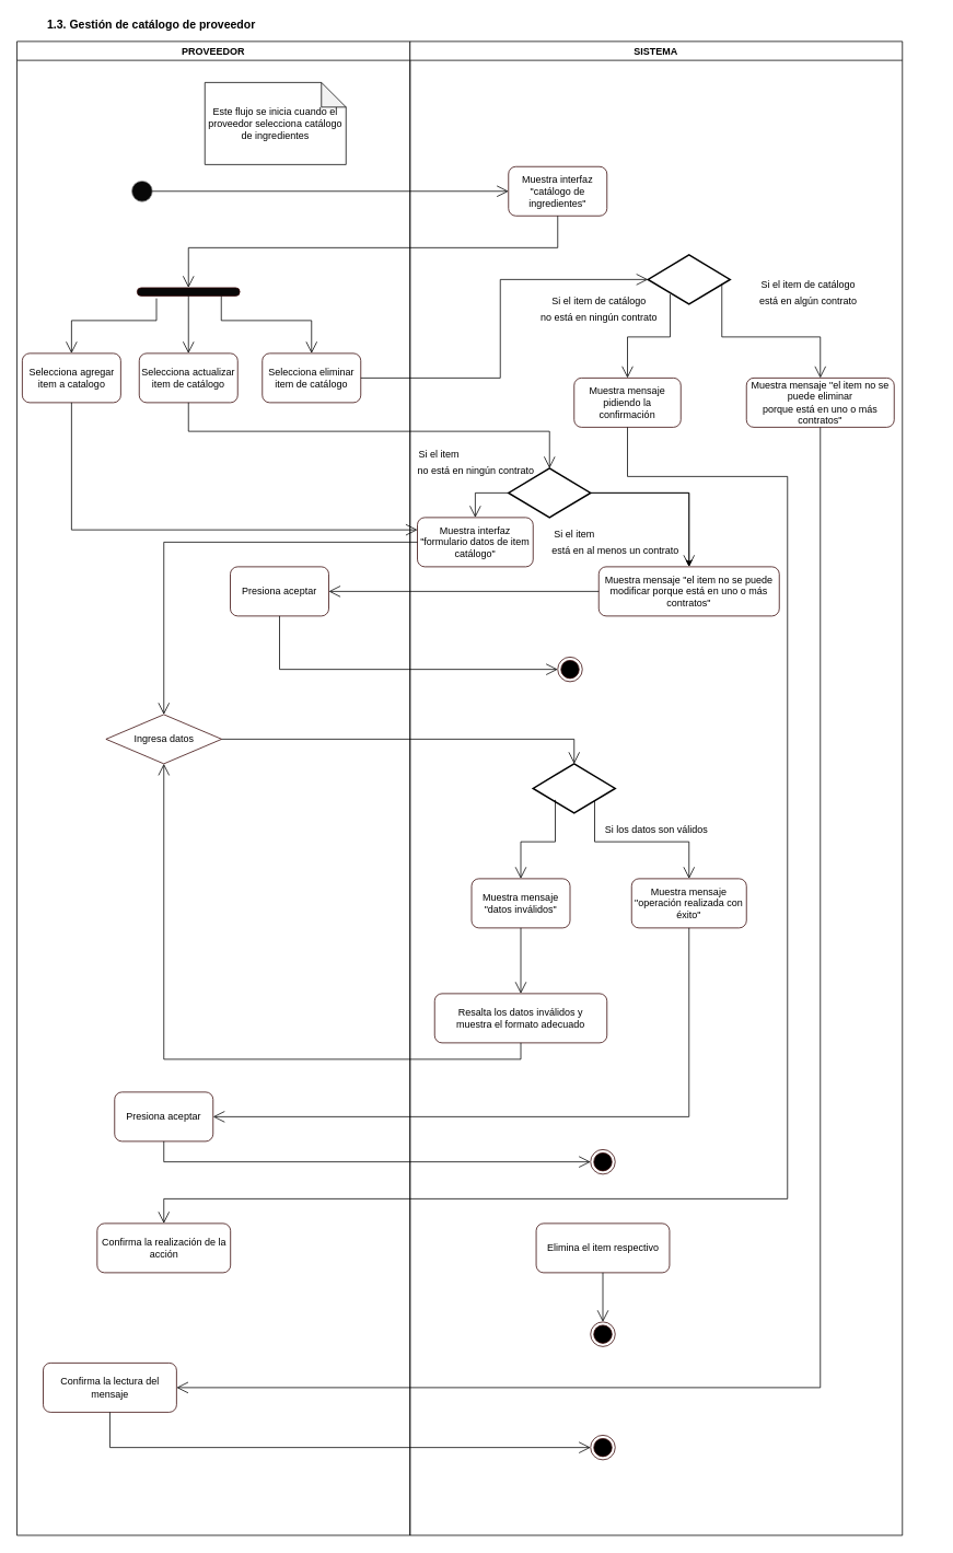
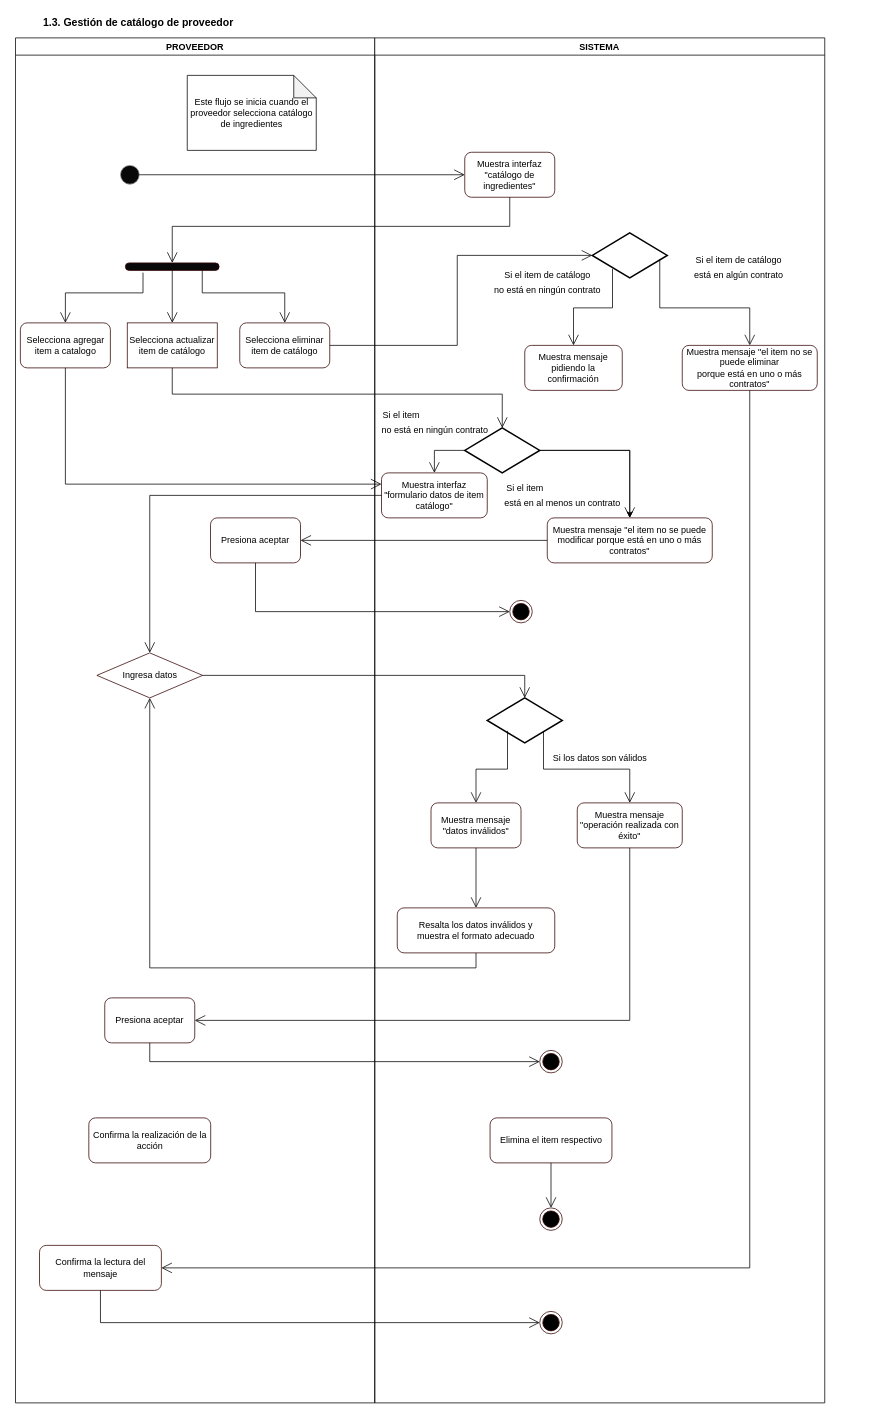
  <mxCell id="0" />
  <mxCell id="1" parent="0" />
  <mxCell id="2" value="PROVEEDOR" style="swimlane;gradientColor=none;" parent="1" vertex="1"><mxGeometry x="20" y="50" width="479" height="1820" as="geometry" /></mxCell>
  <mxCell id="3" value="" style="ellipse;whiteSpace=wrap;html=1;aspect=fixed;strokeColor=#919191;fillColor=#080808;gradientColor=none;" parent="2" vertex="1"><mxGeometry x="140" y="170" width="25" height="25" as="geometry" /></mxCell>
  <mxCell id="4" value="Este flujo se inicia cuando el proveedor selecciona catálogo de ingredientes" style="shape=note;whiteSpace=wrap;html=1;backgroundOutline=1;darkOpacity=0.05;" parent="2" vertex="1"><mxGeometry x="229" y="50" width="172" height="100" as="geometry" /></mxCell>
  <mxCell id="5" value="" style="group" parent="2" vertex="1" connectable="0"><mxGeometry x="29" y="300" width="417.5" height="270" as="geometry" /></mxCell>
  <mxCell id="6" value="" style="group" parent="5" vertex="1" connectable="0"><mxGeometry width="417.5" height="140" as="geometry" /></mxCell>
  <mxCell id="7" value="" style="rounded=1;whiteSpace=wrap;html=1;strokeColor=#330000;fillColor=#080808;gradientColor=none;arcSize=50;" parent="6" vertex="1"><mxGeometry x="117.5" width="125" height="10" as="geometry" /></mxCell>
  <mxCell id="8" style="edgeStyle=orthogonalEdgeStyle;rounded=0;orthogonalLoop=1;jettySize=auto;html=1;exitX=0.5;exitY=0;exitDx=0;exitDy=0;entryX=0.188;entryY=1.3;entryDx=0;entryDy=0;entryPerimeter=0;startArrow=open;startFill=0;startSize=12;endArrow=none;endFill=0;endSize=12;targetPerimeterSpacing=0;" parent="6" source="9" target="7" edge="1"><mxGeometry relative="1" as="geometry" /></mxCell>
  <mxCell id="9" value="Selecciona agregar item a catalogo" style="rounded=1;whiteSpace=wrap;html=1;strokeColor=#330000;fillColor=#FFFFFF;gradientColor=none;" parent="6" vertex="1"><mxGeometry x="-22.5" y="80" width="120" height="60" as="geometry" /></mxCell>
  <mxCell id="10" style="edgeStyle=orthogonalEdgeStyle;rounded=0;orthogonalLoop=1;jettySize=auto;html=1;exitX=0.5;exitY=0;exitDx=0;exitDy=0;entryX=0.5;entryY=1;entryDx=0;entryDy=0;startArrow=open;startFill=0;startSize=12;endArrow=none;endFill=0;endSize=12;targetPerimeterSpacing=0;" parent="6" source="11" target="7" edge="1"><mxGeometry relative="1" as="geometry" /></mxCell>
- <mxCell id="11" value="Selecciona actualizar item de catálogo" style="rounded=1;whiteSpace=wrap;html=1;strokeColor=#330000;fillColor=#FFFFFF;gradientColor=none;" parent="6" vertex="1"><mxGeometry x="120" y="80" width="120" height="60" as="geometry" /></mxCell>
+ <mxCell id="11" value="Selecciona actualizar item de catálogo" style="whiteSpace=wrap;html=1;strokeColor=#330000;fillColor=#FFFFFF;gradientColor=none;rounded=0;" parent="6" vertex="1"><mxGeometry x="120" y="80" width="120" height="60" as="geometry" /></mxCell>
  <mxCell id="12" style="edgeStyle=orthogonalEdgeStyle;rounded=0;orthogonalLoop=1;jettySize=auto;html=1;exitX=0.5;exitY=0;exitDx=0;exitDy=0;entryX=0.82;entryY=1;entryDx=0;entryDy=0;startArrow=open;startFill=0;startSize=12;endArrow=none;endFill=0;endSize=12;targetPerimeterSpacing=0;entryPerimeter=0;" parent="6" source="13" target="7" edge="1"><mxGeometry relative="1" as="geometry" /></mxCell>
  <mxCell id="13" value="Selecciona eliminar item de catálogo" style="rounded=1;whiteSpace=wrap;html=1;strokeColor=#330000;fillColor=#FFFFFF;gradientColor=none;" parent="6" vertex="1"><mxGeometry x="270" y="80" width="120" height="60" as="geometry" /></mxCell>
  <mxCell id="14" value="Ingresa datos" style="rhombus;whiteSpace=wrap;html=1;strokeColor=#330000;fillColor=#FFFFFF;gradientColor=none;" parent="2" vertex="1"><mxGeometry x="108.5" y="820" width="141" height="60" as="geometry" /></mxCell>
  <mxCell id="15" value="Confirma la realización de la acción" style="rounded=1;whiteSpace=wrap;html=1;strokeColor=#330000;fillColor=#FFFFFF;gradientColor=none;" parent="2" vertex="1"><mxGeometry x="97.75" y="1440" width="162.5" height="60" as="geometry" /></mxCell>
  <mxCell id="16" value="Confirma la lectura del mensaje" style="rounded=1;whiteSpace=wrap;html=1;strokeColor=#330000;fillColor=#FFFFFF;gradientColor=none;" parent="2" vertex="1"><mxGeometry x="32" y="1610" width="162.5" height="60" as="geometry" /></mxCell>
  <mxCell id="17" value="Presiona aceptar" style="rounded=1;whiteSpace=wrap;html=1;strokeColor=#330000;fillColor=#FFFFFF;gradientColor=none;" parent="2" vertex="1"><mxGeometry x="119" y="1280" width="120" height="60" as="geometry" /></mxCell>
  <mxCell id="18" value="Presiona aceptar" style="rounded=1;whiteSpace=wrap;html=1;strokeColor=#330000;fillColor=#FFFFFF;gradientColor=none;" parent="2" vertex="1"><mxGeometry x="260" y="640" width="120" height="60" as="geometry" /></mxCell>
  <mxCell id="19" value="SISTEMA" style="swimlane;gradientColor=none;" parent="1" vertex="1"><mxGeometry x="499" y="50" width="600" height="1820" as="geometry" /></mxCell>
  <mxCell id="20" value="Muestra interfaz &quot;catálogo de ingredientes&quot;" style="rounded=1;whiteSpace=wrap;html=1;strokeColor=#330000;fillColor=#FFFFFF;gradientColor=none;" parent="19" vertex="1"><mxGeometry x="120" y="152.5" width="120" height="60" as="geometry" /></mxCell>
  <mxCell id="21" value="" style="group" parent="19" vertex="1" connectable="0"><mxGeometry x="20" y="880" width="470" height="340" as="geometry" /></mxCell>
  <mxCell id="22" value="" style="strokeWidth=2;html=1;shape=mxgraph.flowchart.decision;whiteSpace=wrap;fillColor=#FFFFFF;gradientColor=none;" parent="21" vertex="1"><mxGeometry x="130" width="100" height="60" as="geometry" /></mxCell>
  <mxCell id="23" style="edgeStyle=orthogonalEdgeStyle;rounded=0;orthogonalLoop=1;jettySize=auto;html=1;exitX=0.5;exitY=0;exitDx=0;exitDy=0;entryX=0.27;entryY=0.733;entryDx=0;entryDy=0;entryPerimeter=0;startArrow=open;startFill=0;startSize=12;endArrow=none;endFill=0;endSize=12;targetPerimeterSpacing=0;" parent="21" source="24" target="22" edge="1"><mxGeometry relative="1" as="geometry" /></mxCell>
  <mxCell id="24" value="Muestra mensaje &quot;datos inválidos&quot;" style="rounded=1;whiteSpace=wrap;html=1;strokeColor=#330000;fillColor=#FFFFFF;gradientColor=none;" parent="21" vertex="1"><mxGeometry x="55" y="140" width="120" height="60" as="geometry" /></mxCell>
  <mxCell id="25" style="edgeStyle=orthogonalEdgeStyle;rounded=0;orthogonalLoop=1;jettySize=auto;html=1;exitX=0.5;exitY=0;exitDx=0;exitDy=0;entryX=0.75;entryY=0.75;entryDx=0;entryDy=0;entryPerimeter=0;startArrow=open;startFill=0;startSize=12;endArrow=none;endFill=0;endSize=12;targetPerimeterSpacing=0;" parent="21" source="26" target="22" edge="1"><mxGeometry relative="1" as="geometry" /></mxCell>
  <mxCell id="26" value="Muestra mensaje &quot;operación realizada con éxito&quot;" style="rounded=1;whiteSpace=wrap;html=1;strokeColor=#330000;fillColor=#FFFFFF;gradientColor=none;" parent="21" vertex="1"><mxGeometry x="250" y="140" width="140" height="60" as="geometry" /></mxCell>
  <mxCell id="27" value="Si los datos son válidos" style="text;html=1;align=center;verticalAlign=middle;resizable=0;points=[];autosize=1;" parent="21" vertex="1"><mxGeometry x="210" y="71" width="140" height="20" as="geometry" /></mxCell>
  <mxCell id="28" style="edgeStyle=orthogonalEdgeStyle;rounded=0;orthogonalLoop=1;jettySize=auto;html=1;exitX=0.5;exitY=0;exitDx=0;exitDy=0;entryX=0.5;entryY=1;entryDx=0;entryDy=0;startArrow=open;startFill=0;startSize=12;endArrow=none;endFill=0;endSize=12;targetPerimeterSpacing=0;" parent="21" source="29" target="24" edge="1"><mxGeometry relative="1" as="geometry" /></mxCell>
  <mxCell id="29" value="Resalta los datos inválidos y&lt;br/&gt;muestra el formato adecuado" style="rounded=1;whiteSpace=wrap;html=1;strokeColor=#330000;fillColor=#FFFFFF;gradientColor=none;" parent="21" vertex="1"><mxGeometry x="10" y="280" width="210" height="60" as="geometry" /></mxCell>
  <mxCell id="30" value="" style="group" parent="19" vertex="1" connectable="0"><mxGeometry x="110" y="260" width="530" height="210" as="geometry" /></mxCell>
  <mxCell id="31" value="" style="strokeWidth=2;html=1;shape=mxgraph.flowchart.decision;whiteSpace=wrap;fillColor=#FFFFFF;gradientColor=none;" parent="30" vertex="1"><mxGeometry x="180" width="100" height="60" as="geometry" /></mxCell>
  <mxCell id="32" style="edgeStyle=orthogonalEdgeStyle;rounded=0;orthogonalLoop=1;jettySize=auto;html=1;exitX=0.5;exitY=0;exitDx=0;exitDy=0;entryX=0.27;entryY=0.8;entryDx=0;entryDy=0;entryPerimeter=0;startArrow=open;startFill=0;startSize=12;endArrow=none;endFill=0;endSize=12;targetPerimeterSpacing=0;" parent="30" source="33" target="31" edge="1"><mxGeometry relative="1" as="geometry" /></mxCell>
  <mxCell id="33" value="Muestra mensaje pidiendo la&lt;br/&gt;confirmación" style="rounded=1;whiteSpace=wrap;html=1;strokeColor=#330000;fillColor=#FFFFFF;gradientColor=none;" parent="30" vertex="1"><mxGeometry x="90" y="150" width="130" height="60" as="geometry" /></mxCell>
  <mxCell id="34" style="edgeStyle=orthogonalEdgeStyle;rounded=0;orthogonalLoop=1;jettySize=auto;html=1;exitX=0.5;exitY=0;exitDx=0;exitDy=0;startArrow=open;startFill=0;startSize=12;endArrow=none;endFill=0;endSize=12;targetPerimeterSpacing=0;entryX=0.9;entryY=0.583;entryDx=0;entryDy=0;entryPerimeter=0;" parent="30" source="35" target="31" edge="1"><mxGeometry relative="1" as="geometry"><mxPoint x="-720" y="5110" as="targetPoint" /></mxGeometry></mxCell>
  <mxCell id="35" value="Muestra mensaje &quot;el item no se puede eliminar&lt;br&gt;porque está en uno o más contratos&quot;" style="rounded=1;whiteSpace=wrap;html=1;strokeColor=#330000;fillColor=#FFFFFF;gradientColor=none;" parent="30" vertex="1"><mxGeometry x="300" y="150" width="180" height="60" as="geometry" /></mxCell>
  <mxCell id="36" value="Si el item de catálogo" style="text;html=1;align=center;verticalAlign=middle;resizable=0;points=[];autosize=1;" parent="30" vertex="1"><mxGeometry x="310" y="27" width="130" height="20" as="geometry" /></mxCell>
  <mxCell id="37" value="Si el item de catálogo" style="text;align=center;verticalAlign=middle;resizable=0;points=[];autosize=1;html=1;" parent="30" vertex="1"><mxGeometry x="55" y="47" width="130" height="20" as="geometry" /></mxCell>
  <mxCell id="38" value="no está en ningún contrato" style="text;html=1;align=center;verticalAlign=middle;resizable=0;points=[];autosize=1;" parent="30" vertex="1"><mxGeometry x="40" y="67" width="160" height="20" as="geometry" /></mxCell>
  <mxCell id="39" value="está en algún contrato" style="text;html=1;align=center;verticalAlign=middle;resizable=0;points=[];autosize=1;" parent="30" vertex="1"><mxGeometry x="310" y="47" width="130" height="20" as="geometry" /></mxCell>
  <mxCell id="40" value="" style="group" parent="19" vertex="1" connectable="0"><mxGeometry x="153.75" y="1440" width="162.5" height="150" as="geometry" /></mxCell>
  <mxCell id="41" value="Elimina el item respectivo" style="rounded=1;whiteSpace=wrap;html=1;strokeColor=#330000;fillColor=#FFFFFF;gradientColor=none;" parent="40" vertex="1"><mxGeometry width="162.5" height="60" as="geometry" /></mxCell>
  <mxCell id="42" style="edgeStyle=orthogonalEdgeStyle;rounded=0;orthogonalLoop=1;jettySize=auto;html=1;exitX=0.5;exitY=0;exitDx=0;exitDy=0;entryX=0.5;entryY=1;entryDx=0;entryDy=0;startArrow=open;startFill=0;startSize=12;endArrow=none;endFill=0;endSize=12;targetPerimeterSpacing=0;" parent="40" source="43" target="41" edge="1"><mxGeometry relative="1" as="geometry" /></mxCell>
  <mxCell id="43" value="" style="ellipse;html=1;shape=endState;fillColor=#000000;strokeColor=#330000;" parent="40" vertex="1"><mxGeometry x="66.25" y="120" width="30" height="30" as="geometry" /></mxCell>
  <mxCell id="44" value="" style="ellipse;html=1;shape=endState;fillColor=#000000;strokeColor=#330000;" parent="19" vertex="1"><mxGeometry x="220" y="1698" width="30" height="30" as="geometry" /></mxCell>
  <mxCell id="45" value="" style="ellipse;html=1;shape=endState;fillColor=#000000;strokeColor=#330000;" parent="19" vertex="1"><mxGeometry x="220" y="1350" width="30" height="30" as="geometry" /></mxCell>
  <mxCell id="46" style="edgeStyle=orthogonalEdgeStyle;rounded=0;orthogonalLoop=1;jettySize=auto;html=1;exitX=1;exitY=0.5;exitDx=0;exitDy=0;exitPerimeter=0;endArrow=open;endFill=0;endSize=12;" parent="19" source="48" target="49" edge="1"><mxGeometry relative="1" as="geometry" /></mxCell>
  <mxCell id="47" style="edgeStyle=orthogonalEdgeStyle;rounded=0;orthogonalLoop=1;jettySize=auto;html=1;" parent="19" source="48" target="49" edge="1"><mxGeometry relative="1" as="geometry" /></mxCell>
  <mxCell id="48" value="" style="strokeWidth=2;html=1;shape=mxgraph.flowchart.decision;whiteSpace=wrap;fillColor=#FFFFFF;gradientColor=none;" parent="19" vertex="1"><mxGeometry x="120" y="520" width="100" height="60" as="geometry" /></mxCell>
  <mxCell id="49" value="Muestra mensaje &quot;el item no se puede modificar porque está en uno o más contratos&quot;" style="rounded=1;whiteSpace=wrap;html=1;strokeColor=#330000;fillColor=#FFFFFF;gradientColor=none;" parent="19" vertex="1"><mxGeometry x="230" y="640" width="220" height="60" as="geometry" /></mxCell>
  <mxCell id="50" value="" style="group" parent="19" vertex="1" connectable="0"><mxGeometry x="170" y="590" width="165" height="40" as="geometry" /></mxCell>
  <mxCell id="51" value="Si el item" style="text;html=1;align=center;verticalAlign=middle;resizable=0;points=[];autosize=1;" parent="50" vertex="1"><mxGeometry width="60" height="20" as="geometry" /></mxCell>
  <mxCell id="52" value="está en al menos un contrato" style="text;html=1;align=center;verticalAlign=middle;resizable=0;points=[];autosize=1;" parent="50" vertex="1"><mxGeometry x="-5" y="20" width="170" height="20" as="geometry" /></mxCell>
  <mxCell id="53" value="" style="ellipse;html=1;shape=endState;fillColor=#000000;strokeColor=#330000;" parent="19" vertex="1"><mxGeometry x="180" y="750" width="30" height="30" as="geometry" /></mxCell>
  <mxCell id="54" value="Muestra interfaz &quot;formulario datos de item catálogo&quot;" style="rounded=1;whiteSpace=wrap;html=1;strokeColor=#330000;fillColor=#FFFFFF;gradientColor=none;" parent="19" vertex="1"><mxGeometry x="9" y="580" width="141" height="60" as="geometry" /></mxCell>
  <mxCell id="55" style="edgeStyle=orthogonalEdgeStyle;rounded=0;orthogonalLoop=1;jettySize=auto;html=1;exitX=0;exitY=0.5;exitDx=0;exitDy=0;exitPerimeter=0;endArrow=open;endFill=0;endSize=12;" parent="19" source="48" target="54" edge="1"><mxGeometry relative="1" as="geometry" /></mxCell>
  <mxCell id="56" value="" style="group" parent="19" vertex="1" connectable="0"><mxGeometry x="-0.5" y="493" width="160" height="40" as="geometry" /></mxCell>
  <mxCell id="57" value="Si el item" style="text;html=1;align=center;verticalAlign=middle;resizable=0;points=[];autosize=1;" parent="56" vertex="1"><mxGeometry x="5.5" width="60" height="20" as="geometry" /></mxCell>
  <mxCell id="58" value="no está en ningún contrato" style="text;html=1;align=center;verticalAlign=middle;resizable=0;points=[];autosize=1;" parent="56" vertex="1"><mxGeometry y="20" width="160" height="20" as="geometry" /></mxCell>
  <mxCell id="59" style="edgeStyle=orthogonalEdgeStyle;rounded=0;orthogonalLoop=1;jettySize=auto;html=1;exitX=1;exitY=0.5;exitDx=0;exitDy=0;entryX=0;entryY=0.5;entryDx=0;entryDy=0;endSize=12;endArrow=open;endFill=0;" parent="1" source="3" target="20" edge="1"><mxGeometry relative="1" as="geometry" /></mxCell>
  <mxCell id="60" style="edgeStyle=orthogonalEdgeStyle;rounded=0;orthogonalLoop=1;jettySize=auto;html=1;exitX=0.5;exitY=1;exitDx=0;exitDy=0;entryX=0.5;entryY=0;entryDx=0;entryDy=0;endArrow=open;endFill=0;endSize=12;" parent="1" source="20" target="7" edge="1"><mxGeometry relative="1" as="geometry" /></mxCell>
  <mxCell id="61" style="edgeStyle=orthogonalEdgeStyle;rounded=0;orthogonalLoop=1;jettySize=auto;html=1;exitX=1;exitY=0.5;exitDx=0;exitDy=0;endArrow=open;endFill=0;endSize=12;entryX=0.5;entryY=0;entryDx=0;entryDy=0;entryPerimeter=0;" parent="1" source="14" target="22" edge="1"><mxGeometry relative="1" as="geometry"><mxPoint x="669" y="711" as="targetPoint" /></mxGeometry></mxCell>
  <mxCell id="62" style="edgeStyle=orthogonalEdgeStyle;rounded=0;orthogonalLoop=1;jettySize=auto;html=1;exitX=0.5;exitY=1;exitDx=0;exitDy=0;entryX=0.5;entryY=1;entryDx=0;entryDy=0;endArrow=open;endFill=0;endSize=12;" parent="1" source="29" target="14" edge="1"><mxGeometry relative="1" as="geometry"><mxPoint x="269.5" y="1070" as="targetPoint" /></mxGeometry></mxCell>
  <mxCell id="63" style="edgeStyle=orthogonalEdgeStyle;rounded=0;orthogonalLoop=1;jettySize=auto;html=1;exitX=1;exitY=0.5;exitDx=0;exitDy=0;entryX=0;entryY=0.5;entryDx=0;entryDy=0;entryPerimeter=0;endArrow=open;endFill=0;endSize=12;" parent="1" source="13" target="31" edge="1"><mxGeometry relative="1" as="geometry" /></mxCell>
  <mxCell id="64" style="edgeStyle=orthogonalEdgeStyle;rounded=0;orthogonalLoop=1;jettySize=auto;html=1;exitX=0.5;exitY=1;exitDx=0;exitDy=0;entryX=0;entryY=0.5;entryDx=0;entryDy=0;endArrow=open;endFill=0;endSize=12;" parent="1" source="16" target="44" edge="1"><mxGeometry relative="1" as="geometry" /></mxCell>
  <mxCell id="65" style="edgeStyle=orthogonalEdgeStyle;rounded=0;orthogonalLoop=1;jettySize=auto;html=1;exitX=0.5;exitY=1;exitDx=0;exitDy=0;entryX=1;entryY=0.5;entryDx=0;entryDy=0;endArrow=open;endFill=0;endSize=12;" parent="1" source="26" target="17" edge="1"><mxGeometry relative="1" as="geometry" /></mxCell>
  <mxCell id="66" style="edgeStyle=orthogonalEdgeStyle;rounded=0;orthogonalLoop=1;jettySize=auto;html=1;exitX=0.5;exitY=1;exitDx=0;exitDy=0;entryX=0;entryY=0.5;entryDx=0;entryDy=0;endArrow=open;endFill=0;endSize=12;" parent="1" source="17" target="45" edge="1"><mxGeometry relative="1" as="geometry" /></mxCell>
  <mxCell id="67" style="edgeStyle=orthogonalEdgeStyle;rounded=0;orthogonalLoop=1;jettySize=auto;html=1;exitX=0.5;exitY=1;exitDx=0;exitDy=0;entryX=1;entryY=0.5;entryDx=0;entryDy=0;endArrow=open;endFill=0;endSize=12;" parent="1" source="35" target="16" edge="1"><mxGeometry relative="1" as="geometry" /></mxCell>
- <mxCell id="68" style="edgeStyle=orthogonalEdgeStyle;rounded=0;orthogonalLoop=1;jettySize=auto;html=1;exitX=0.5;exitY=1;exitDx=0;exitDy=0;endArrow=open;endFill=0;endSize=12;" parent="1" source="33" target="15" edge="1"><mxGeometry relative="1" as="geometry"><Array as="points"><mxPoint x="764" y="580" /><mxPoint x="959" y="580" /><mxPoint x="959" y="1460" /><mxPoint x="199" y="1460" /></Array></mxGeometry></mxCell>
  <mxCell id="69" style="edgeStyle=orthogonalEdgeStyle;rounded=0;orthogonalLoop=1;jettySize=auto;html=1;exitX=0.5;exitY=0;exitDx=0;exitDy=0;startArrow=open;startFill=0;startSize=12;endArrow=none;endFill=0;endSize=12;targetPerimeterSpacing=0;exitPerimeter=0;" parent="1" source="48" target="11" edge="1"><mxGeometry relative="1" as="geometry"><mxPoint x="209" y="610" as="sourcePoint" /></mxGeometry></mxCell>
  <mxCell id="70" style="edgeStyle=orthogonalEdgeStyle;rounded=0;orthogonalLoop=1;jettySize=auto;html=1;exitX=0;exitY=0.5;exitDx=0;exitDy=0;entryX=1;entryY=0.5;entryDx=0;entryDy=0;endArrow=open;endFill=0;endSize=12;" parent="1" source="49" target="18" edge="1"><mxGeometry relative="1" as="geometry" /></mxCell>
  <mxCell id="71" style="edgeStyle=orthogonalEdgeStyle;rounded=0;orthogonalLoop=1;jettySize=auto;html=1;exitX=0.5;exitY=1;exitDx=0;exitDy=0;entryX=0;entryY=0.5;entryDx=0;entryDy=0;endArrow=open;endFill=0;endSize=12;" parent="1" source="18" target="53" edge="1"><mxGeometry relative="1" as="geometry" /></mxCell>
  <mxCell id="72" style="edgeStyle=orthogonalEdgeStyle;rounded=0;orthogonalLoop=1;jettySize=auto;html=1;exitX=0;exitY=0.5;exitDx=0;exitDy=0;endArrow=open;endFill=0;endSize=12;" parent="1" source="54" target="14" edge="1"><mxGeometry relative="1" as="geometry" /></mxCell>
  <mxCell id="73" style="edgeStyle=orthogonalEdgeStyle;rounded=0;orthogonalLoop=1;jettySize=auto;html=1;exitX=0.5;exitY=1;exitDx=0;exitDy=0;entryX=0;entryY=0.25;entryDx=0;entryDy=0;endArrow=open;endFill=0;endSize=12;" parent="1" source="9" target="54" edge="1"><mxGeometry relative="1" as="geometry" /></mxCell>
  <mxCell id="74" value="1.3. Gestión de catálogo de proveedor" style="text;html=1;strokeColor=none;fillColor=none;align=center;verticalAlign=middle;whiteSpace=wrap;rounded=0;fontFamily=Arial;fontStyle=1;fontSize=14;" vertex="1" parent="1"><mxGeometry x="49" y="20" width="270" height="20" as="geometry" /></mxCell>
